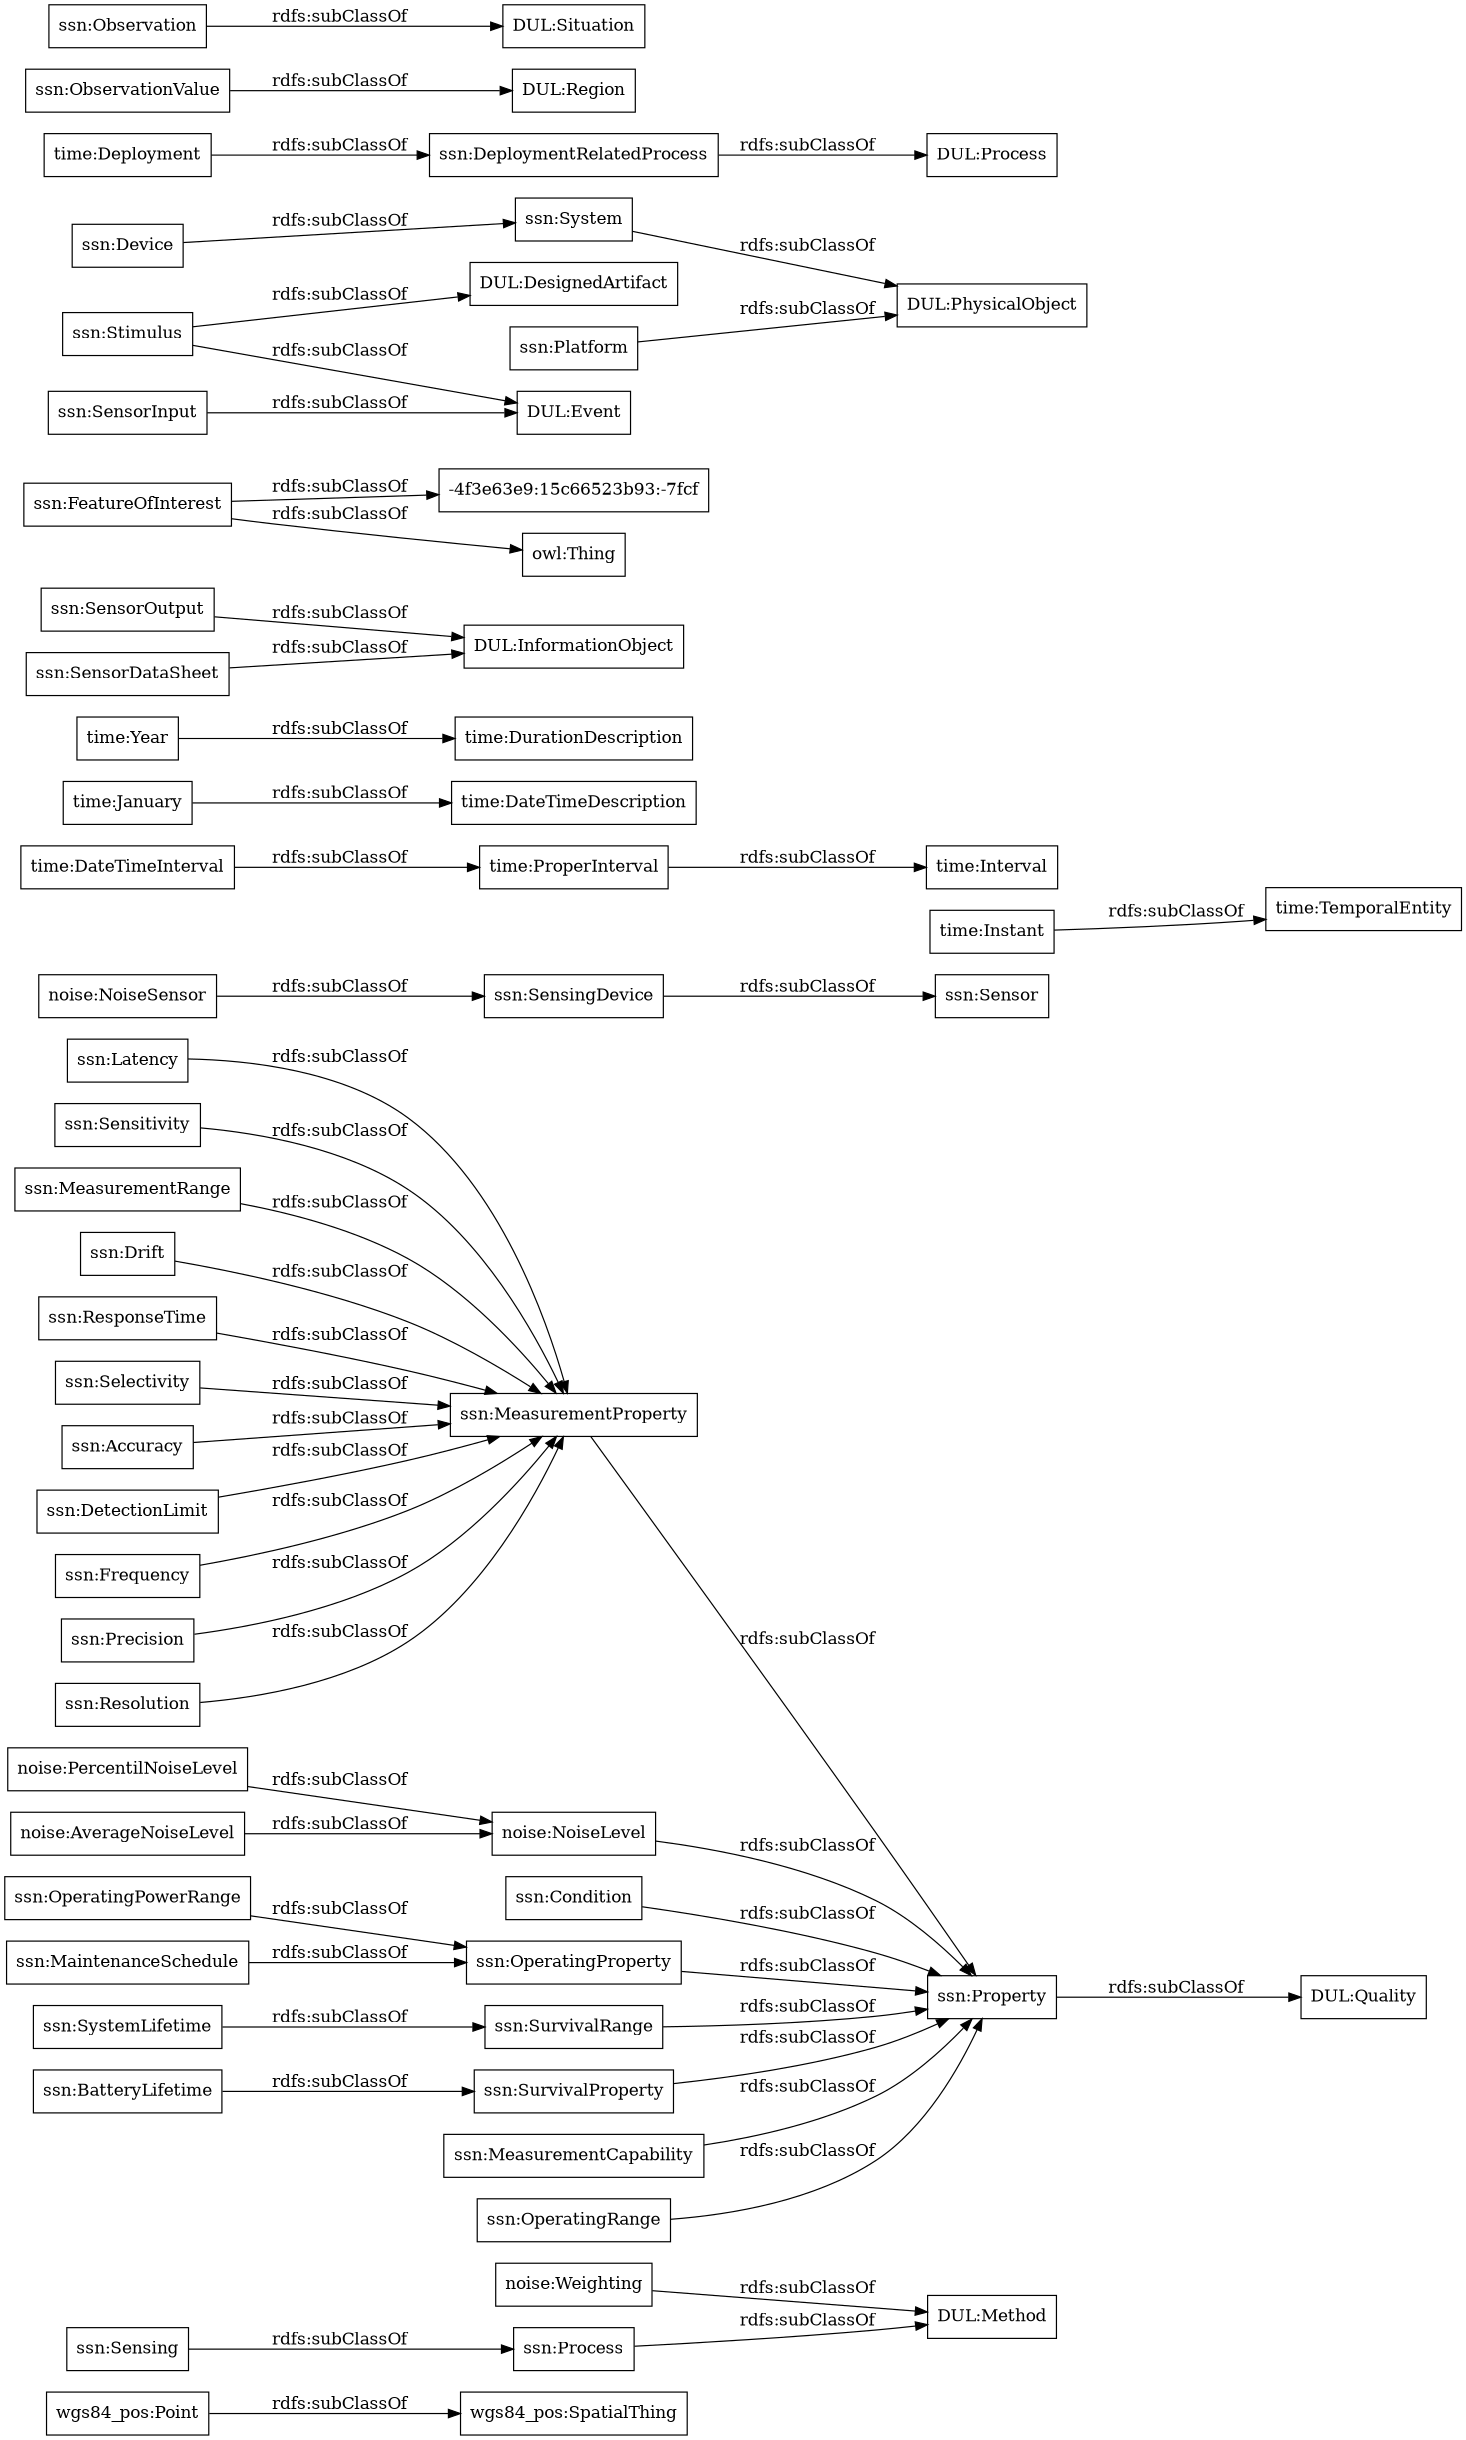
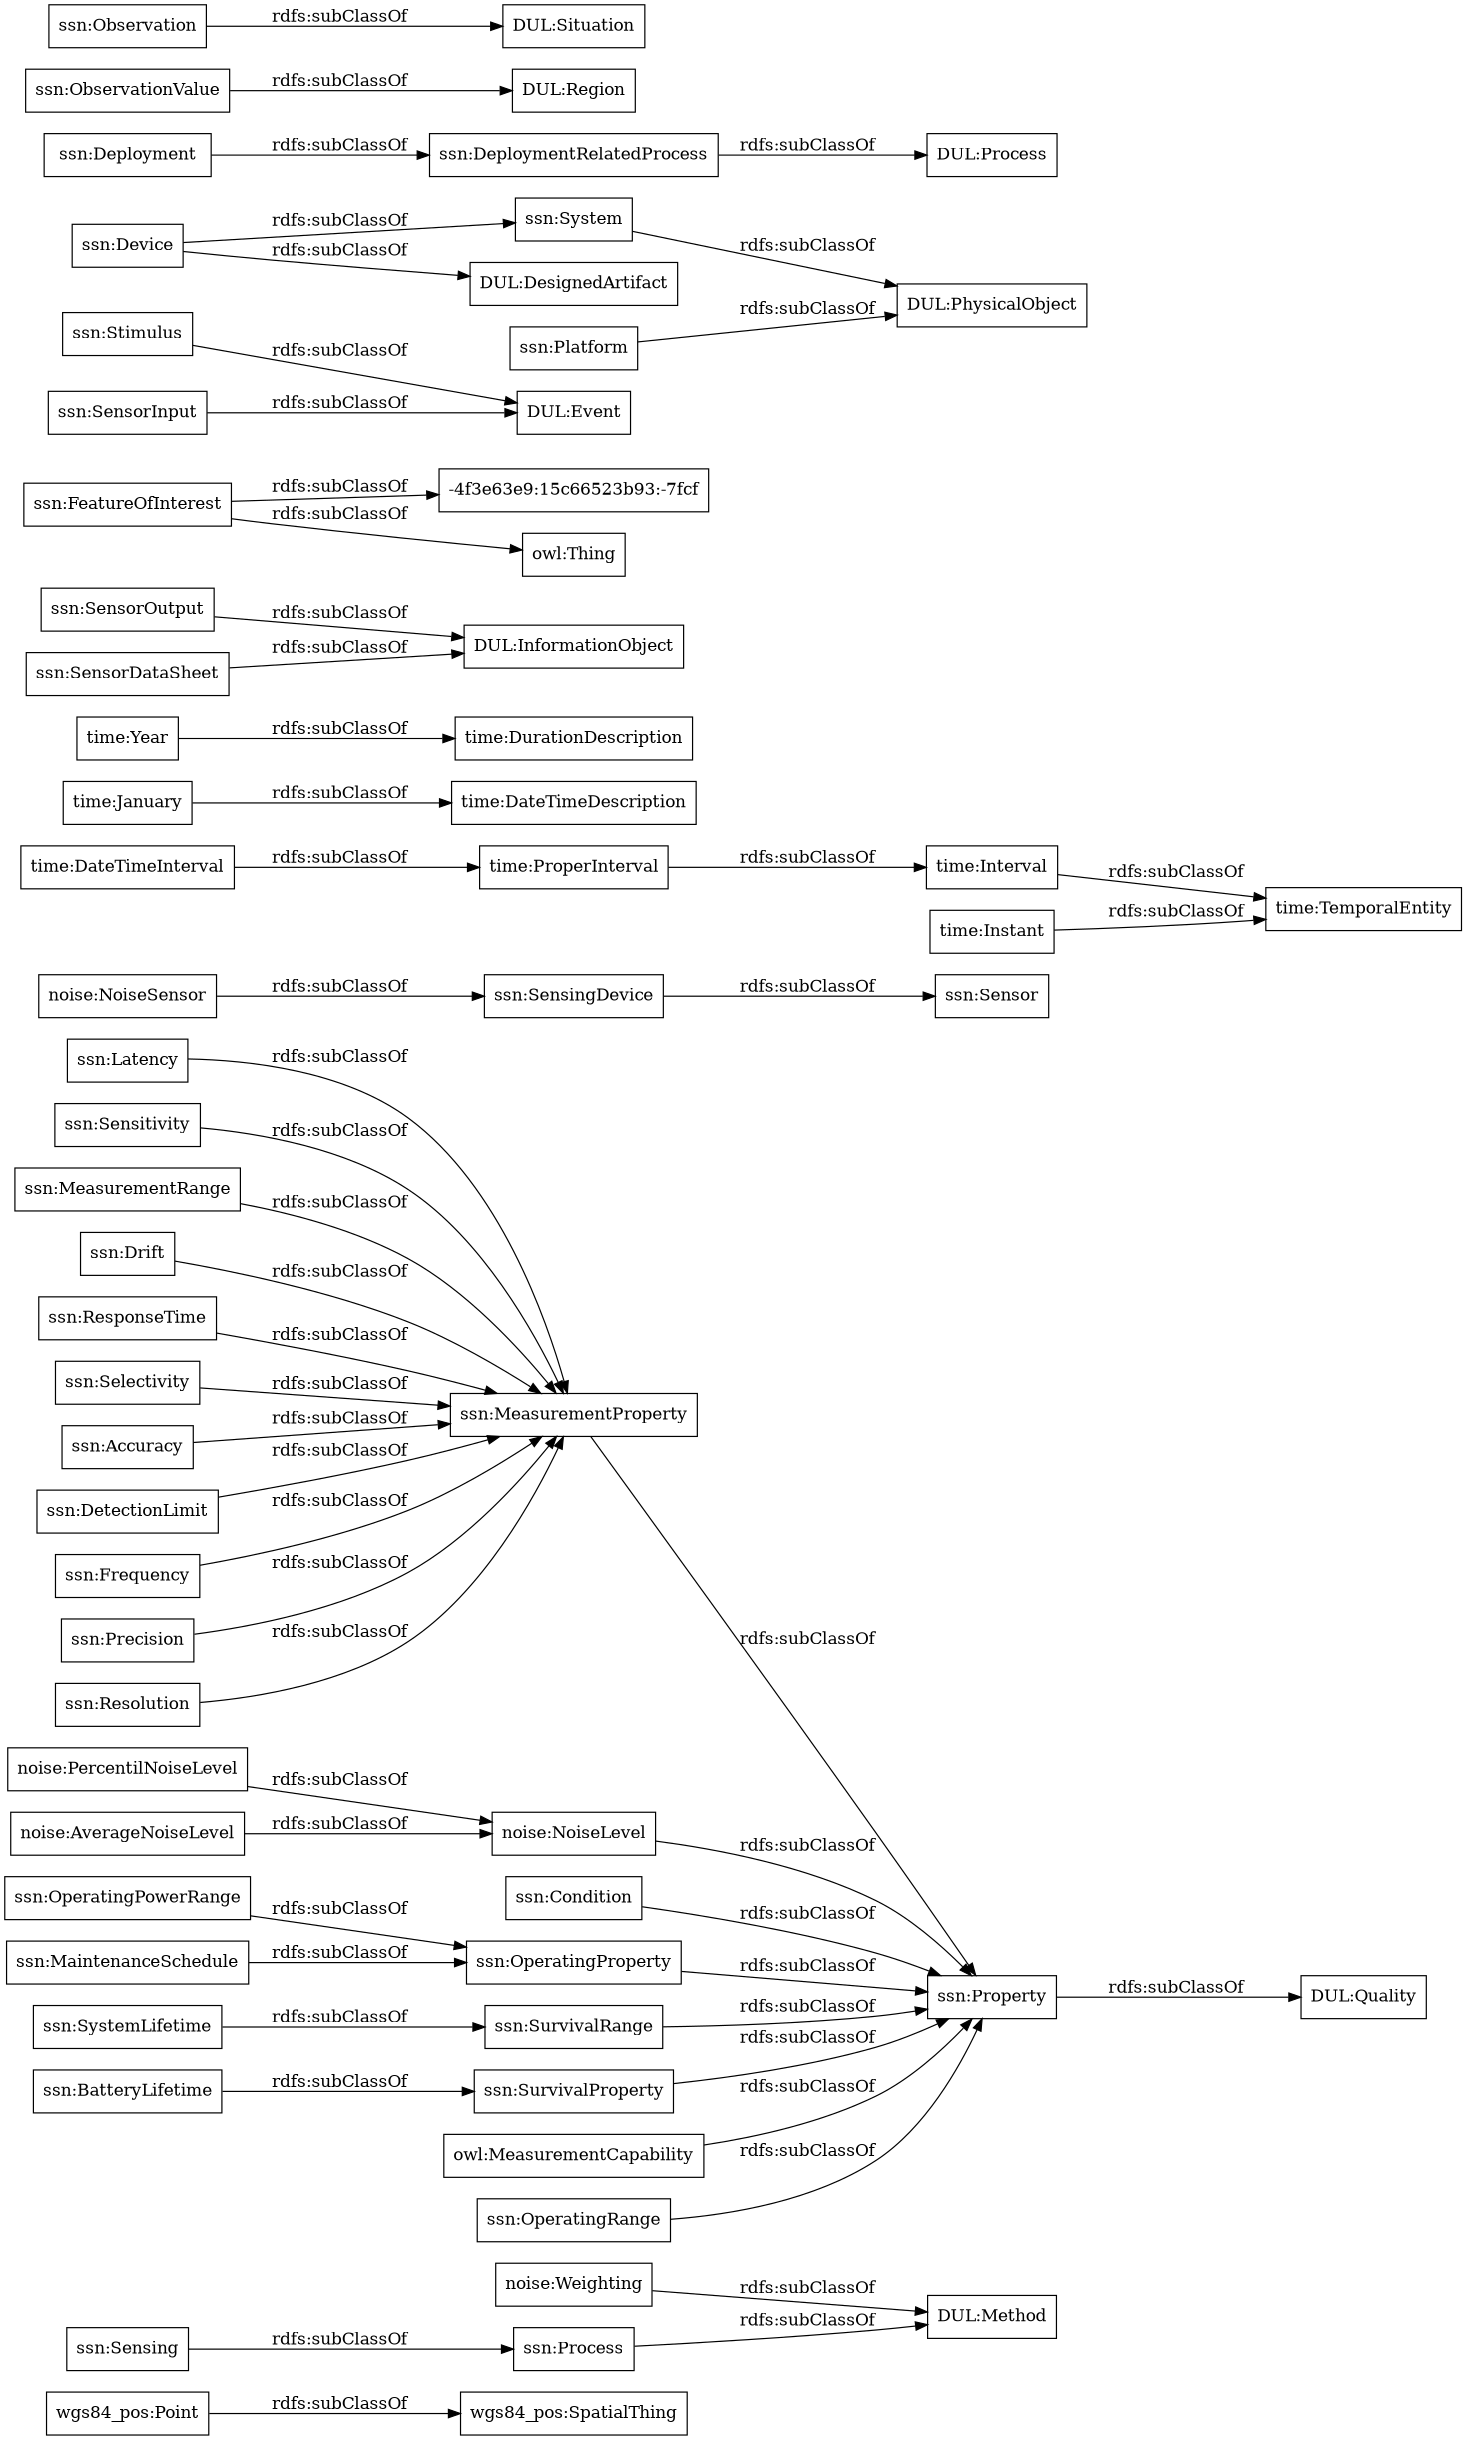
  digraph {
    rankdir=LR
    node [color=black shape=rectangle]
    "wgs84_pos:Point"
    "wgs84_pos:SpatialThing"
    "noise:Weighting"
    "DUL:Method"
    "noise:PercentilNoiseLevel"
    "noise:NoiseLevel"
    "ssn:Property"
    "noise:NoiseSensor"
    "ssn:SensingDevice"
    "ssn:Sensor"
    "DUL:Quality"
    "noise:AverageNoiseLevel"
    "time:DateTimeInterval"
    "time:ProperInterval"
    "time:Interval"
    "time:January"
    "time:DateTimeDescription"
    "time:TemporalEntity"
    "time:Year"
    "time:DurationDescription"
    "time:Instant"
    "ssn:Accuracy"
    "ssn:MeasurementProperty"
    "ssn:DetectionLimit"
    "ssn:Frequency"
    "ssn:Condition"
    "ssn:SensorOutput"
    "DUL:InformationObject"
    "ssn:Precision"
    "ssn:Resolution"
    "ssn:FeatureOfInterest"
    "-4f3e63e9:15c66523b93:-7fcf"
    "owl:Thing"
    "ssn:OperatingProperty"
    "ssn:OperatingPowerRange"
    "ssn:MaintenanceSchedule"
    "ssn:Sensing"
    "ssn:Process"
    "ssn:Latency"
    "ssn:SurvivalRange"
    "ssn:Device"
    "ssn:System"
    "DUL:DesignedArtifact"
    "ssn:Sensitivity"
    "ssn:Stimulus"
    "DUL:Event"
    "ssn:MeasurementRange"
    "DUL:PhysicalObject"
    "ssn:SystemLifetime"
    "ssn:SurvivalProperty"
-   "ssn:Deployment" [label="time:Deployment"]
+   "ssn:Deployment"
    "ssn:DeploymentRelatedProcess"
    "DUL:Process"
-   "ssn:MeasurementCapability"
+   "ssn:MeasurementCapability" [label="owl:MeasurementCapability"]
    "ssn:BatteryLifetime"
    "ssn:Drift"
    "ssn:SensorInput"
    "ssn:ResponseTime"
    "ssn:ObservationValue"
    "DUL:Region"
    "ssn:SensorDataSheet"
    "ssn:Observation"
    "DUL:Situation"
    "ssn:Selectivity"
    "ssn:OperatingRange"
    "ssn:Platform"
    "wgs84_pos:Point" -> "wgs84_pos:SpatialThing" [label="rdfs:subClassOf"]
    "noise:Weighting" -> "DUL:Method" [label="rdfs:subClassOf"]
    "noise:PercentilNoiseLevel" -> "noise:NoiseLevel" [label="rdfs:subClassOf"]
    "noise:NoiseLevel" -> "ssn:Property" [label="rdfs:subClassOf"]
    "ssn:Property" -> "DUL:Quality" [label="rdfs:subClassOf"]
    "noise:NoiseSensor" -> "ssn:SensingDevice" [label="rdfs:subClassOf"]
    "ssn:SensingDevice" -> "ssn:Sensor" [label="rdfs:subClassOf"]
    "noise:AverageNoiseLevel" -> "noise:NoiseLevel" [label="rdfs:subClassOf"]
    "time:DateTimeInterval" -> "time:ProperInterval" [label="rdfs:subClassOf"]
    "time:ProperInterval" -> "time:Interval" [label="rdfs:subClassOf"]
+   "time:Interval" -> "time:TemporalEntity" [label="rdfs:subClassOf"]
    "time:January" -> "time:DateTimeDescription" [label="rdfs:subClassOf"]
    "time:Year" -> "time:DurationDescription" [label="rdfs:subClassOf"]
    "time:Instant" -> "time:TemporalEntity" [label="rdfs:subClassOf"]
    "ssn:Accuracy" -> "ssn:MeasurementProperty" [label="rdfs:subClassOf"]
    "ssn:MeasurementProperty" -> "ssn:Property" [label="rdfs:subClassOf"]
    "ssn:DetectionLimit" -> "ssn:MeasurementProperty" [label="rdfs:subClassOf"]
    "ssn:Frequency" -> "ssn:MeasurementProperty" [label="rdfs:subClassOf"]
    "ssn:Condition" -> "ssn:Property" [label="rdfs:subClassOf"]
    "ssn:SensorOutput" -> "DUL:InformationObject" [label="rdfs:subClassOf"]
    "ssn:Precision" -> "ssn:MeasurementProperty" [label="rdfs:subClassOf"]
    "ssn:Resolution" -> "ssn:MeasurementProperty" [label="rdfs:subClassOf"]
    "ssn:FeatureOfInterest" -> "-4f3e63e9:15c66523b93:-7fcf" [label="rdfs:subClassOf"]
    "ssn:FeatureOfInterest" -> "owl:Thing" [label="rdfs:subClassOf"]
    "ssn:OperatingProperty" -> "ssn:Property" [label="rdfs:subClassOf"]
    "ssn:OperatingPowerRange" -> "ssn:OperatingProperty" [label="rdfs:subClassOf"]
    "ssn:MaintenanceSchedule" -> "ssn:OperatingProperty" [label="rdfs:subClassOf"]
    "ssn:Sensing" -> "ssn:Process" [label="rdfs:subClassOf"]
    "ssn:Process" -> "DUL:Method" [label="rdfs:subClassOf"]
    "ssn:Latency" -> "ssn:MeasurementProperty" [label="rdfs:subClassOf"]
    "ssn:SurvivalRange" -> "ssn:Property" [label="rdfs:subClassOf"]
    "ssn:Device" -> "ssn:System" [label="rdfs:subClassOf"]
-   "ssn:Stimulus" -> "DUL:DesignedArtifact" [label="rdfs:subClassOf"]
+   "ssn:Device" -> "DUL:DesignedArtifact" [label="rdfs:subClassOf"]
    "ssn:System" -> "DUL:PhysicalObject" [label="rdfs:subClassOf"]
    "ssn:Sensitivity" -> "ssn:MeasurementProperty" [label="rdfs:subClassOf"]
    "ssn:Stimulus" -> "DUL:Event" [label="rdfs:subClassOf"]
    "ssn:MeasurementRange" -> "ssn:MeasurementProperty" [label="rdfs:subClassOf"]
    "ssn:SystemLifetime" -> "ssn:SurvivalRange" [label="rdfs:subClassOf"]
    "ssn:SurvivalProperty" -> "ssn:Property" [label="rdfs:subClassOf"]
    "ssn:Deployment" -> "ssn:DeploymentRelatedProcess" [label="rdfs:subClassOf"]
    "ssn:DeploymentRelatedProcess" -> "DUL:Process" [label="rdfs:subClassOf"]
    "ssn:MeasurementCapability" -> "ssn:Property" [label="rdfs:subClassOf"]
    "ssn:BatteryLifetime" -> "ssn:SurvivalProperty" [label="rdfs:subClassOf"]
    "ssn:Drift" -> "ssn:MeasurementProperty" [label="rdfs:subClassOf"]
    "ssn:SensorInput" -> "DUL:Event" [label="rdfs:subClassOf"]
    "ssn:ResponseTime" -> "ssn:MeasurementProperty" [label="rdfs:subClassOf"]
    "ssn:ObservationValue" -> "DUL:Region" [label="rdfs:subClassOf"]
    "ssn:SensorDataSheet" -> "DUL:InformationObject" [label="rdfs:subClassOf"]
    "ssn:Observation" -> "DUL:Situation" [label="rdfs:subClassOf"]
    "ssn:Selectivity" -> "ssn:MeasurementProperty" [label="rdfs:subClassOf"]
    "ssn:OperatingRange" -> "ssn:Property" [label="rdfs:subClassOf"]
    "ssn:Platform" -> "DUL:PhysicalObject" [label="rdfs:subClassOf"]
  }
